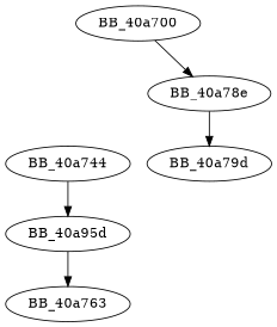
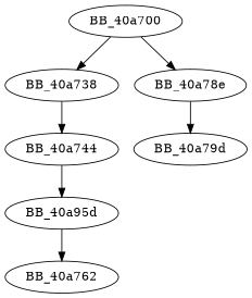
  digraph {
    BB_40a700
+   BB_40a738
    BB_40a78e
    BB_40a744
    BB_40a79d
    n6 [label=BB_40a95d]
-   BB_40a762 [label=BB_40a763]
+   BB_40a762
+   BB_40a700 -> BB_40a738
    BB_40a700 -> BB_40a78e
+   BB_40a738 -> BB_40a744
    BB_40a78e -> BB_40a79d
    BB_40a744 -> n6
    n6 -> BB_40a762
  }
